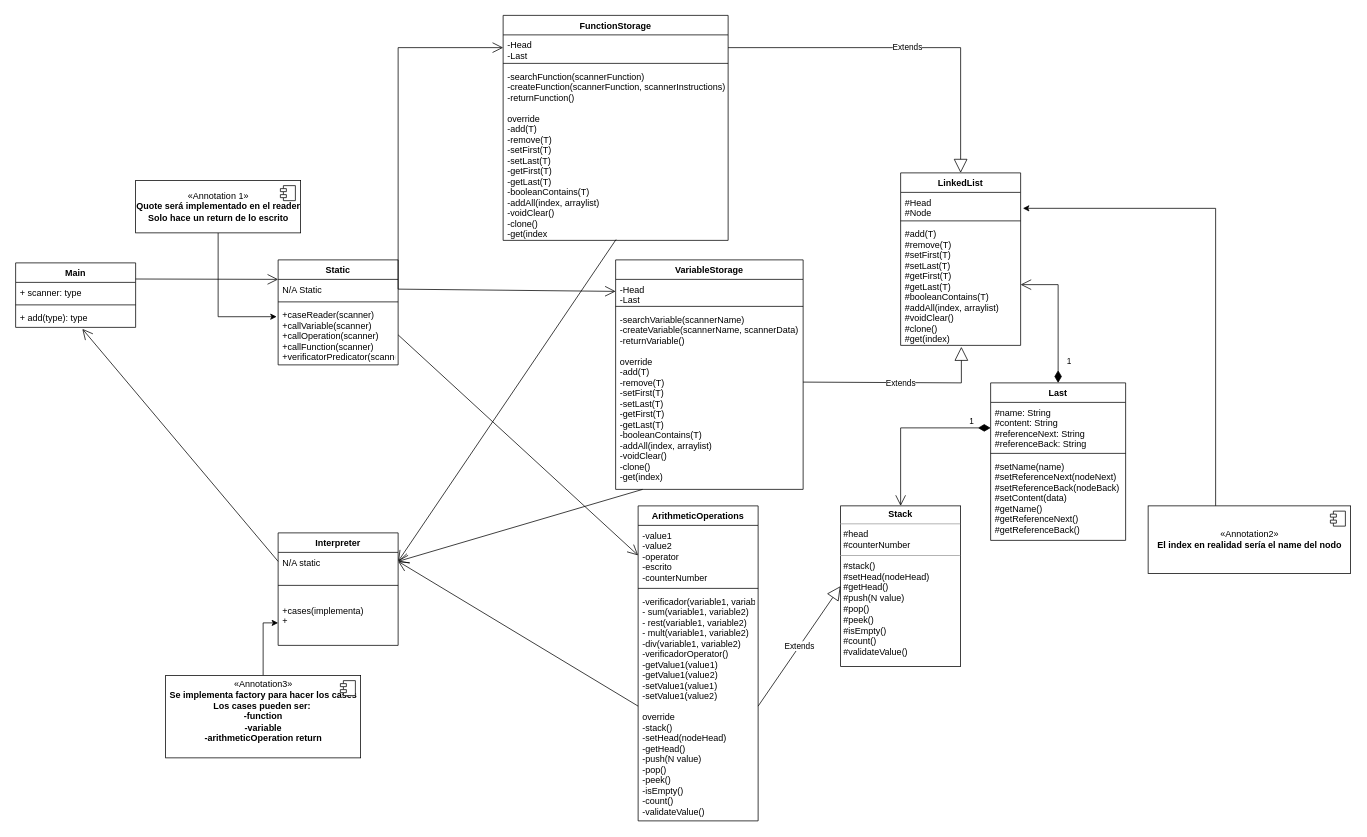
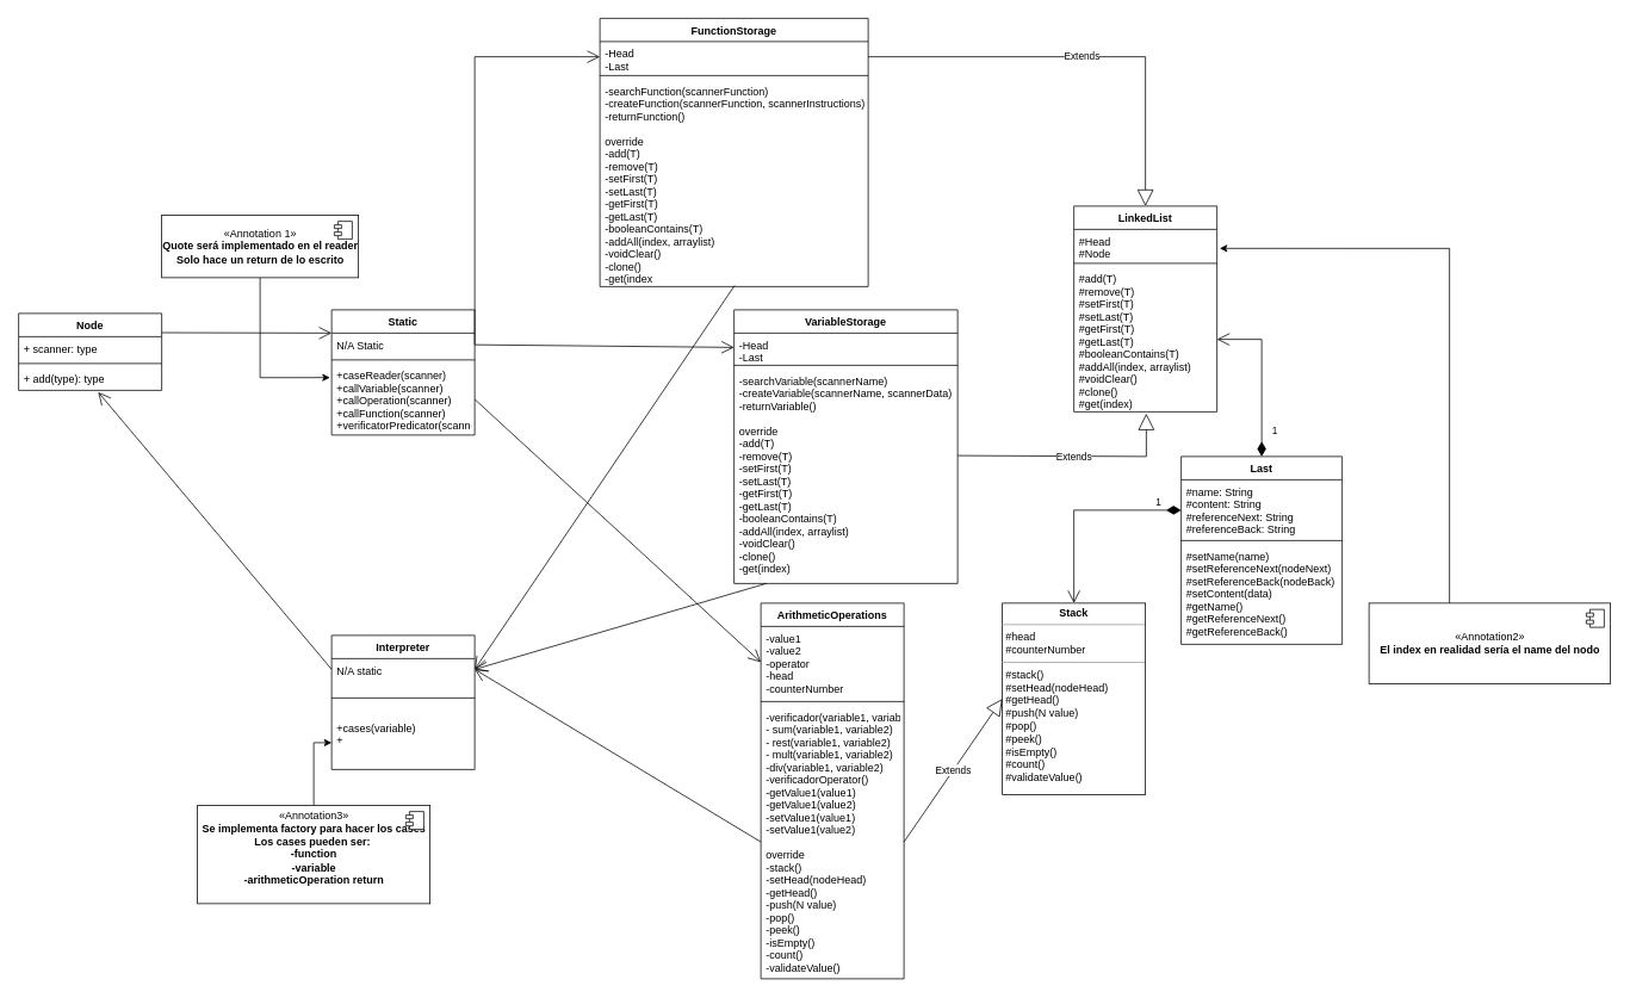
  <mxCell id="0" />
  <mxCell id="1" parent="0" />
- <mxCell id="2" value="Main&#10;" style="swimlane;fontStyle=1;align=center;verticalAlign=top;childLayout=stackLayout;horizontal=1;startSize=26;horizontalStack=0;resizeParent=1;resizeParentMax=0;resizeLast=0;collapsible=1;marginBottom=0;" parent="1" vertex="1"><mxGeometry x="20" y="350" width="160" height="86" as="geometry" /></mxCell>
+ <mxCell id="2" value="Node&#10;" style="swimlane;fontStyle=1;align=center;verticalAlign=top;childLayout=stackLayout;horizontal=1;startSize=26;horizontalStack=0;resizeParent=1;resizeParentMax=0;resizeLast=0;collapsible=1;marginBottom=0;" parent="1" vertex="1"><mxGeometry x="20" y="350" width="160" height="86" as="geometry" /></mxCell>
  <mxCell id="3" value="+ scanner: type" style="text;strokeColor=none;fillColor=none;align=left;verticalAlign=top;spacingLeft=4;spacingRight=4;overflow=hidden;rotatable=0;points=[[0,0.5],[1,0.5]];portConstraint=eastwest;" parent="2" vertex="1"><mxGeometry y="26" width="160" height="26" as="geometry" /></mxCell>
  <mxCell id="4" value="" style="line;strokeWidth=1;fillColor=none;align=left;verticalAlign=middle;spacingTop=-1;spacingLeft=3;spacingRight=3;rotatable=0;labelPosition=right;points=[];portConstraint=eastwest;" parent="2" vertex="1"><mxGeometry y="52" width="160" height="8" as="geometry" /></mxCell>
  <mxCell id="5" value="+ add(type): type" style="text;strokeColor=none;fillColor=none;align=left;verticalAlign=top;spacingLeft=4;spacingRight=4;overflow=hidden;rotatable=0;points=[[0,0.5],[1,0.5]];portConstraint=eastwest;" parent="2" vertex="1"><mxGeometry y="60" width="160" height="26" as="geometry" /></mxCell>
  <mxCell id="6" value="Static&#10;" style="swimlane;fontStyle=1;align=center;verticalAlign=top;childLayout=stackLayout;horizontal=1;startSize=26;horizontalStack=0;resizeParent=1;resizeParentMax=0;resizeLast=0;collapsible=1;marginBottom=0;" parent="1" vertex="1"><mxGeometry x="370" y="346" width="160" height="140" as="geometry" /></mxCell>
  <mxCell id="7" value="" style="endArrow=open;endFill=1;endSize=12;html=1;rounded=0;exitX=1;exitY=0.25;exitDx=0;exitDy=0;" parent="6" source="2" edge="1"><mxGeometry width="160" relative="1" as="geometry"><mxPoint x="-160" y="26" as="sourcePoint" /><mxPoint y="26" as="targetPoint" /></mxGeometry></mxCell>
  <mxCell id="8" value="N/A Static" style="text;strokeColor=none;fillColor=none;align=left;verticalAlign=top;spacingLeft=4;spacingRight=4;overflow=hidden;rotatable=0;points=[[0,0.5],[1,0.5]];portConstraint=eastwest;" parent="6" vertex="1"><mxGeometry y="26" width="160" height="26" as="geometry" /></mxCell>
  <mxCell id="9" value="" style="line;strokeWidth=1;fillColor=none;align=left;verticalAlign=middle;spacingTop=-1;spacingLeft=3;spacingRight=3;rotatable=0;labelPosition=right;points=[];portConstraint=eastwest;" parent="6" vertex="1"><mxGeometry y="52" width="160" height="8" as="geometry" /></mxCell>
  <mxCell id="10" value="+caseReader(scanner)&#10;+callVariable(scanner)&#10;+callOperation(scanner)&#10;+callFunction(scanner)&#10;+verificatorPredicator(scanner)&#10;" style="text;strokeColor=none;fillColor=none;align=left;verticalAlign=top;spacingLeft=4;spacingRight=4;overflow=hidden;rotatable=0;points=[[0,0.5],[1,0.5]];portConstraint=eastwest;" parent="6" vertex="1"><mxGeometry y="60" width="160" height="80" as="geometry" /></mxCell>
  <mxCell id="11" value="VariableStorage" style="swimlane;fontStyle=1;align=center;verticalAlign=top;childLayout=stackLayout;horizontal=1;startSize=26;horizontalStack=0;resizeParent=1;resizeParentMax=0;resizeLast=0;collapsible=1;marginBottom=0;" parent="1" vertex="1"><mxGeometry x="820" y="346" width="250" height="306" as="geometry" /></mxCell>
  <mxCell id="12" value="-Head&#10;-Last" style="text;strokeColor=none;fillColor=none;align=left;verticalAlign=top;spacingLeft=4;spacingRight=4;overflow=hidden;rotatable=0;points=[[0,0.5],[1,0.5]];portConstraint=eastwest;" parent="11" vertex="1"><mxGeometry y="26" width="250" height="32" as="geometry" /></mxCell>
  <mxCell id="13" value="" style="line;strokeWidth=1;fillColor=none;align=left;verticalAlign=middle;spacingTop=-1;spacingLeft=3;spacingRight=3;rotatable=0;labelPosition=right;points=[];portConstraint=eastwest;" parent="11" vertex="1"><mxGeometry y="58" width="250" height="8" as="geometry" /></mxCell>
  <mxCell id="14" value="-searchVariable(scannerName)&#10;-createVariable(scannerName, scannerData)&#10;-returnVariable()&#10;&#10;override&#10;-add(T)&#10;-remove(T)&#10;-setFirst(T)&#10;-setLast(T)&#10;-getFirst(T)&#10;-getLast(T)&#10;-booleanContains(T)&#10;-addAll(index, arraylist)&#10;-voidClear()&#10;-clone()&#10;-get(index)&#10;" style="text;strokeColor=none;fillColor=none;align=left;verticalAlign=top;spacingLeft=4;spacingRight=4;overflow=hidden;rotatable=0;points=[[0,0.5],[1,0.5]];portConstraint=eastwest;" parent="11" vertex="1"><mxGeometry y="66" width="250" height="240" as="geometry" /></mxCell>
  <mxCell id="15" value="ArithmeticOperations" style="swimlane;fontStyle=1;align=center;verticalAlign=top;childLayout=stackLayout;horizontal=1;startSize=26;horizontalStack=0;resizeParent=1;resizeParentMax=0;resizeLast=0;collapsible=1;marginBottom=0;" parent="1" vertex="1"><mxGeometry x="850" y="674" width="160" height="420" as="geometry" /></mxCell>
- <mxCell id="16" value="-value1&#10;-value2&#10;-operator&#10;-escrito&#10;-counterNumber" style="text;strokeColor=none;fillColor=none;align=left;verticalAlign=top;spacingLeft=4;spacingRight=4;overflow=hidden;rotatable=0;points=[[0,0.5],[1,0.5]];portConstraint=eastwest;" parent="15" vertex="1"><mxGeometry y="26" width="160" height="80" as="geometry" /></mxCell>
+ <mxCell id="16" value="-value1&#10;-value2&#10;-operator&#10;-head&#10;-counterNumber" style="text;strokeColor=none;fillColor=none;align=left;verticalAlign=top;spacingLeft=4;spacingRight=4;overflow=hidden;rotatable=0;points=[[0,0.5],[1,0.5]];portConstraint=eastwest;" parent="15" vertex="1"><mxGeometry y="26" width="160" height="80" as="geometry" /></mxCell>
  <mxCell id="17" value="" style="line;strokeWidth=1;fillColor=none;align=left;verticalAlign=middle;spacingTop=-1;spacingLeft=3;spacingRight=3;rotatable=0;labelPosition=right;points=[];portConstraint=eastwest;" parent="15" vertex="1"><mxGeometry y="106" width="160" height="8" as="geometry" /></mxCell>
  <mxCell id="18" value="-verificador(variable1, variable2, symbol)&#10;- sum(variable1, variable2)&#10;- rest(variable1, variable2)&#10;- mult(variable1, variable2)&#10;-div(variable1, variable2)&#10;-verificadorOperator()&#10;-getValue1(value1)&#10;-getValue1(value2)&#10;-setValue1(value1)&#10;-setValue1(value2)&#10;&#10;override&#10;-stack()&#10;-setHead(nodeHead)&#10;-getHead()&#10;-push(N value)&#10;-pop()&#10;-peek()&#10;-isEmpty()&#10;-count()&#10;-validateValue()&#10;" style="text;strokeColor=none;fillColor=none;align=left;verticalAlign=top;spacingLeft=4;spacingRight=4;overflow=hidden;rotatable=0;points=[[0,0.5],[1,0.5]];portConstraint=eastwest;" parent="15" vertex="1"><mxGeometry y="114" width="160" height="306" as="geometry" /></mxCell>
  <mxCell id="19" value="Interpreter" style="swimlane;fontStyle=1;align=center;verticalAlign=top;childLayout=stackLayout;horizontal=1;startSize=26;horizontalStack=0;resizeParent=1;resizeParentMax=0;resizeLast=0;collapsible=1;marginBottom=0;" parent="1" vertex="1"><mxGeometry x="370" y="710" width="160" height="150" as="geometry" /></mxCell>
  <mxCell id="20" value="N/A static" style="text;strokeColor=none;fillColor=none;align=left;verticalAlign=top;spacingLeft=4;spacingRight=4;overflow=hidden;rotatable=0;points=[[0,0.5],[1,0.5]];portConstraint=eastwest;" parent="19" vertex="1"><mxGeometry y="26" width="160" height="24" as="geometry" /></mxCell>
  <mxCell id="21" value="" style="line;strokeWidth=1;fillColor=none;align=left;verticalAlign=middle;spacingTop=-1;spacingLeft=3;spacingRight=3;rotatable=0;labelPosition=right;points=[];portConstraint=eastwest;" parent="19" vertex="1"><mxGeometry y="50" width="160" height="40" as="geometry" /></mxCell>
- <mxCell id="22" value="+cases(implementa)&#10;+" style="text;strokeColor=none;fillColor=none;align=left;verticalAlign=top;spacingLeft=4;spacingRight=4;overflow=hidden;rotatable=0;points=[[0,0.5],[1,0.5]];portConstraint=eastwest;" parent="19" vertex="1"><mxGeometry y="90" width="160" height="60" as="geometry" /></mxCell>
+ <mxCell id="22" value="+cases(variable)&#10;+" style="text;strokeColor=none;fillColor=none;align=left;verticalAlign=top;spacingLeft=4;spacingRight=4;overflow=hidden;rotatable=0;points=[[0,0.5],[1,0.5]];portConstraint=eastwest;" parent="19" vertex="1"><mxGeometry y="90" width="160" height="60" as="geometry" /></mxCell>
  <mxCell id="23" value="LinkedList" style="swimlane;fontStyle=1;align=center;verticalAlign=top;childLayout=stackLayout;horizontal=1;startSize=26;horizontalStack=0;resizeParent=1;resizeParentMax=0;resizeLast=0;collapsible=1;marginBottom=0;" parent="1" vertex="1"><mxGeometry x="1200" y="230" width="160" height="230" as="geometry" /></mxCell>
  <mxCell id="24" value="#Head&#10;#Node&#10;" style="text;strokeColor=none;fillColor=none;align=left;verticalAlign=top;spacingLeft=4;spacingRight=4;overflow=hidden;rotatable=0;points=[[0,0.5],[1,0.5]];portConstraint=eastwest;" parent="23" vertex="1"><mxGeometry y="26" width="160" height="34" as="geometry" /></mxCell>
  <mxCell id="25" value="" style="line;strokeWidth=1;fillColor=none;align=left;verticalAlign=middle;spacingTop=-1;spacingLeft=3;spacingRight=3;rotatable=0;labelPosition=right;points=[];portConstraint=eastwest;" parent="23" vertex="1"><mxGeometry y="60" width="160" height="8" as="geometry" /></mxCell>
  <mxCell id="26" value="#add(T)&#10;#remove(T)&#10;#setFirst(T)&#10;#setLast(T)&#10;#getFirst(T)&#10;#getLast(T)&#10;#booleanContains(T)&#10;#addAll(index, arraylist)&#10;#voidClear()&#10;#clone()&#10;#get(index)" style="text;strokeColor=none;fillColor=none;align=left;verticalAlign=top;spacingLeft=4;spacingRight=4;overflow=hidden;rotatable=0;points=[[0,0.5],[1,0.5]];portConstraint=eastwest;" parent="23" vertex="1"><mxGeometry y="68" width="160" height="162" as="geometry" /></mxCell>
  <mxCell id="27" value="Extends" style="endArrow=block;endSize=16;endFill=0;html=1;rounded=0;entryX=0.5;entryY=0;entryDx=0;entryDy=0;exitX=1;exitY=0.5;exitDx=0;exitDy=0;" parent="1" source="47" target="23" edge="1"><mxGeometry width="160" relative="1" as="geometry"><mxPoint x="660" y="120" as="sourcePoint" /><mxPoint x="820" y="120" as="targetPoint" /><Array as="points"><mxPoint x="1280" y="63" /></Array></mxGeometry></mxCell>
  <mxCell id="28" value="Extends" style="endArrow=block;endSize=16;endFill=0;html=1;rounded=0;exitX=1;exitY=0.404;exitDx=0;exitDy=0;exitPerimeter=0;entryX=0.506;entryY=1.012;entryDx=0;entryDy=0;entryPerimeter=0;" parent="1" source="14" target="26" edge="1"><mxGeometry width="160" relative="1" as="geometry"><mxPoint x="870" y="500" as="sourcePoint" /><mxPoint x="1030" y="500" as="targetPoint" /><Array as="points"><mxPoint x="1281" y="510" /></Array></mxGeometry></mxCell>
  <mxCell id="29" value="" style="endArrow=open;endFill=1;endSize=12;html=1;rounded=0;entryX=0;entryY=0.5;entryDx=0;entryDy=0;exitX=1;exitY=0.5;exitDx=0;exitDy=0;" parent="1" source="8" target="47" edge="1"><mxGeometry width="160" relative="1" as="geometry"><mxPoint x="580" y="360" as="sourcePoint" /><mxPoint x="740" y="360" as="targetPoint" /><Array as="points"><mxPoint x="530" y="63" /></Array></mxGeometry></mxCell>
  <mxCell id="30" value="" style="endArrow=open;endFill=1;endSize=12;html=1;rounded=0;entryX=0;entryY=0.5;entryDx=0;entryDy=0;exitX=1;exitY=0.5;exitDx=0;exitDy=0;" parent="1" source="10" target="16" edge="1"><mxGeometry width="160" relative="1" as="geometry"><mxPoint x="540" y="395" as="sourcePoint" /><mxPoint x="777" y="261" as="targetPoint" /></mxGeometry></mxCell>
  <mxCell id="31" value="" style="endArrow=open;endFill=1;endSize=12;html=1;rounded=0;entryX=0;entryY=0.5;entryDx=0;entryDy=0;exitX=1;exitY=0.5;exitDx=0;exitDy=0;" parent="1" source="8" target="12" edge="1"><mxGeometry width="160" relative="1" as="geometry"><mxPoint x="550" y="405" as="sourcePoint" /><mxPoint x="787" y="271" as="targetPoint" /></mxGeometry></mxCell>
  <mxCell id="32" value="Last" style="swimlane;fontStyle=1;align=center;verticalAlign=top;childLayout=stackLayout;horizontal=1;startSize=26;horizontalStack=0;resizeParent=1;resizeParentMax=0;resizeLast=0;collapsible=1;marginBottom=0;" parent="1" vertex="1"><mxGeometry x="1320" y="510" width="180" height="210" as="geometry" /></mxCell>
  <mxCell id="33" value="#name: String&#10;#content: String&#10;#referenceNext: String&#10;#referenceBack: String" style="text;strokeColor=none;fillColor=none;align=left;verticalAlign=top;spacingLeft=4;spacingRight=4;overflow=hidden;rotatable=0;points=[[0,0.5],[1,0.5]];portConstraint=eastwest;" parent="32" vertex="1"><mxGeometry y="26" width="180" height="64" as="geometry" /></mxCell>
  <mxCell id="34" value="" style="line;strokeWidth=1;fillColor=none;align=left;verticalAlign=middle;spacingTop=-1;spacingLeft=3;spacingRight=3;rotatable=0;labelPosition=right;points=[];portConstraint=eastwest;" parent="32" vertex="1"><mxGeometry y="90" width="180" height="8" as="geometry" /></mxCell>
  <mxCell id="35" value="#setName(name)&#10;#setReferenceNext(nodeNext)&#10;#setReferenceBack(nodeBack)&#10;#setContent(data)&#10;#getName()&#10;#getReferenceNext()&#10;#getReferenceBack()" style="text;strokeColor=none;fillColor=none;align=left;verticalAlign=top;spacingLeft=4;spacingRight=4;overflow=hidden;rotatable=0;points=[[0,0.5],[1,0.5]];portConstraint=eastwest;" parent="32" vertex="1"><mxGeometry y="98" width="180" height="112" as="geometry" /></mxCell>
  <mxCell id="36" value="1" style="endArrow=open;html=1;endSize=12;startArrow=diamondThin;startSize=14;startFill=1;edgeStyle=orthogonalEdgeStyle;align=left;verticalAlign=bottom;rounded=0;exitX=0.5;exitY=0;exitDx=0;exitDy=0;entryX=1;entryY=0.5;entryDx=0;entryDy=0;" parent="1" source="32" target="26" edge="1"><mxGeometry x="-0.779" y="-10" relative="1" as="geometry"><mxPoint x="1370" y="470" as="sourcePoint" /><mxPoint x="1530" y="470" as="targetPoint" /><mxPoint as="offset" /></mxGeometry></mxCell>
  <mxCell id="37" value="&lt;p style=&quot;margin: 0px ; margin-top: 4px ; text-align: center&quot;&gt;&lt;b&gt;Stack&lt;/b&gt;&lt;/p&gt;&lt;hr size=&quot;1&quot;&gt;&lt;p style=&quot;margin: 0px ; margin-left: 4px&quot;&gt;#head&lt;/p&gt;&lt;p style=&quot;margin: 0px ; margin-left: 4px&quot;&gt;#counterNumber&lt;/p&gt;&lt;hr size=&quot;1&quot;&gt;&lt;p style=&quot;margin: 0px ; margin-left: 4px&quot;&gt;#stack()&lt;/p&gt;&lt;p style=&quot;margin: 0px ; margin-left: 4px&quot;&gt;#setHead(nodeHead)&lt;/p&gt;&lt;p style=&quot;margin: 0px ; margin-left: 4px&quot;&gt;#getHead()&lt;/p&gt;&lt;p style=&quot;margin: 0px ; margin-left: 4px&quot;&gt;#push(N value)&lt;/p&gt;&lt;p style=&quot;margin: 0px ; margin-left: 4px&quot;&gt;#pop()&lt;/p&gt;&lt;p style=&quot;margin: 0px ; margin-left: 4px&quot;&gt;#peek()&lt;/p&gt;&lt;p style=&quot;margin: 0px ; margin-left: 4px&quot;&gt;#isEmpty()&lt;/p&gt;&lt;p style=&quot;margin: 0px ; margin-left: 4px&quot;&gt;#count()&lt;/p&gt;&lt;p style=&quot;margin: 0px ; margin-left: 4px&quot;&gt;#validateValue()&lt;/p&gt;&lt;p style=&quot;margin: 0px ; margin-left: 4px&quot;&gt;&lt;br&gt;&lt;/p&gt;" style="verticalAlign=top;align=left;overflow=fill;fontSize=12;fontFamily=Helvetica;html=1;" parent="1" vertex="1"><mxGeometry x="1120" y="674" width="160" height="214" as="geometry" /></mxCell>
  <mxCell id="38" value="1" style="endArrow=open;html=1;endSize=12;startArrow=diamondThin;startSize=14;startFill=1;edgeStyle=orthogonalEdgeStyle;align=left;verticalAlign=bottom;rounded=0;entryX=0.5;entryY=0;entryDx=0;entryDy=0;" parent="1" target="37" edge="1"><mxGeometry x="-0.732" relative="1" as="geometry"><mxPoint x="1320" y="570" as="sourcePoint" /><mxPoint x="1310" y="393" as="targetPoint" /><Array as="points"><mxPoint x="1200" y="570" /></Array><mxPoint as="offset" /></mxGeometry></mxCell>
  <mxCell id="39" value="" style="endArrow=open;endFill=1;endSize=12;html=1;rounded=0;entryX=0.556;entryY=1.077;entryDx=0;entryDy=0;exitX=0;exitY=0.5;exitDx=0;exitDy=0;entryPerimeter=0;" parent="1" source="20" target="5" edge="1"><mxGeometry width="160" relative="1" as="geometry"><mxPoint x="560" y="471" as="sourcePoint" /><mxPoint x="1060" y="639" as="targetPoint" /></mxGeometry></mxCell>
  <mxCell id="40" value="" style="endArrow=open;endFill=1;endSize=12;html=1;rounded=0;entryX=1;entryY=0.5;entryDx=0;entryDy=0;exitX=0;exitY=0.5;exitDx=0;exitDy=0;" parent="1" source="18" target="20" edge="1"><mxGeometry width="160" relative="1" as="geometry"><mxPoint x="570" y="481" as="sourcePoint" /><mxPoint x="1070" y="649" as="targetPoint" /></mxGeometry></mxCell>
  <mxCell id="41" value="" style="endArrow=open;endFill=1;endSize=12;html=1;rounded=0;entryX=1;entryY=0.5;entryDx=0;entryDy=0;exitX=0.144;exitY=1;exitDx=0;exitDy=0;exitPerimeter=0;" parent="1" source="14" target="20" edge="1"><mxGeometry width="160" relative="1" as="geometry"><mxPoint x="945" y="470" as="sourcePoint" /><mxPoint x="560" y="759" as="targetPoint" /></mxGeometry></mxCell>
  <mxCell id="42" value="" style="endArrow=open;endFill=1;endSize=12;html=1;rounded=0;entryX=1;entryY=0.5;entryDx=0;entryDy=0;exitX=0.502;exitY=0.995;exitDx=0;exitDy=0;exitPerimeter=0;" parent="1" source="49" target="20" edge="1"><mxGeometry width="160" relative="1" as="geometry"><mxPoint x="1230" y="490" as="sourcePoint" /><mxPoint x="570" y="769" as="targetPoint" /></mxGeometry></mxCell>
  <mxCell id="43" style="edgeStyle=orthogonalEdgeStyle;rounded=0;orthogonalLoop=1;jettySize=auto;html=1;entryX=-0.012;entryY=0.197;entryDx=0;entryDy=0;entryPerimeter=0;" parent="1" source="44" target="10" edge="1"><mxGeometry relative="1" as="geometry" /></mxCell>
  <mxCell id="44" value="«Annotation 1»&lt;br&gt;&lt;b&gt;Quote será implementado en el reader&lt;br&gt;Solo hace un return de lo escrito&lt;br&gt;&lt;/b&gt;" style="html=1;dropTarget=0;" parent="1" vertex="1"><mxGeometry x="180" y="240" width="220" height="70" as="geometry" /></mxCell>
  <mxCell id="45" value="" style="shape=module;jettyWidth=8;jettyHeight=4;" parent="44" vertex="1"><mxGeometry x="1" width="20" height="20" relative="1" as="geometry"><mxPoint x="-27" y="7" as="offset" /></mxGeometry></mxCell>
  <mxCell id="46" value="FunctionStorage" style="swimlane;fontStyle=1;align=center;verticalAlign=top;childLayout=stackLayout;horizontal=1;startSize=26;horizontalStack=0;resizeParent=1;resizeParentMax=0;resizeLast=0;collapsible=1;marginBottom=0;" parent="1" vertex="1"><mxGeometry x="670" y="20" width="300" height="300" as="geometry" /></mxCell>
  <mxCell id="47" value="-Head&#10;-Last" style="text;strokeColor=none;fillColor=none;align=left;verticalAlign=top;spacingLeft=4;spacingRight=4;overflow=hidden;rotatable=0;points=[[0,0.5],[1,0.5]];portConstraint=eastwest;" parent="46" vertex="1"><mxGeometry y="26" width="300" height="34" as="geometry" /></mxCell>
  <mxCell id="48" value="" style="line;strokeWidth=1;fillColor=none;align=left;verticalAlign=middle;spacingTop=-1;spacingLeft=3;spacingRight=3;rotatable=0;labelPosition=right;points=[];portConstraint=eastwest;" parent="46" vertex="1"><mxGeometry y="60" width="300" height="8" as="geometry" /></mxCell>
  <mxCell id="49" value="-searchFunction(scannerFunction)&#10;-createFunction(scannerFunction, scannerInstructions)&#10;-returnFunction()&#10;&#10;override&#10;-add(T)&#10;-remove(T)&#10;-setFirst(T)&#10;-setLast(T)&#10;-getFirst(T)&#10;-getLast(T)&#10;-booleanContains(T)&#10;-addAll(index, arraylist)&#10;-voidClear()&#10;-clone()&#10;-get(index&#10;" style="text;strokeColor=none;fillColor=none;align=left;verticalAlign=top;spacingLeft=4;spacingRight=4;overflow=hidden;rotatable=0;points=[[0,0.5],[1,0.5]];portConstraint=eastwest;" parent="46" vertex="1"><mxGeometry y="68" width="300" height="232" as="geometry" /></mxCell>
  <mxCell id="50" style="edgeStyle=orthogonalEdgeStyle;rounded=0;orthogonalLoop=1;jettySize=auto;html=1;entryX=1.019;entryY=0.625;entryDx=0;entryDy=0;entryPerimeter=0;" parent="1" source="51" target="24" edge="1"><mxGeometry relative="1" as="geometry"><mxPoint x="1580" y="300" as="targetPoint" /><Array as="points"><mxPoint x="1620" y="277" /></Array></mxGeometry></mxCell>
  <mxCell id="51" value="«Annotation2»&lt;br&gt;&lt;b&gt;El index en realidad sería el name del nodo&lt;/b&gt;" style="html=1;dropTarget=0;" parent="1" vertex="1"><mxGeometry x="1530" y="674" width="270" height="90" as="geometry" /></mxCell>
  <mxCell id="52" value="" style="shape=module;jettyWidth=8;jettyHeight=4;" parent="51" vertex="1"><mxGeometry x="1" width="20" height="20" relative="1" as="geometry"><mxPoint x="-27" y="7" as="offset" /></mxGeometry></mxCell>
  <mxCell id="53" value="Extends" style="endArrow=block;endSize=16;endFill=0;html=1;rounded=0;entryX=0;entryY=0.5;entryDx=0;entryDy=0;exitX=1;exitY=0.5;exitDx=0;exitDy=0;" parent="1" source="18" target="37" edge="1"><mxGeometry width="160" relative="1" as="geometry"><mxPoint x="760" y="710" as="sourcePoint" /><mxPoint x="920" y="710" as="targetPoint" /></mxGeometry></mxCell>
  <mxCell id="54" style="edgeStyle=orthogonalEdgeStyle;rounded=0;orthogonalLoop=1;jettySize=auto;html=1;entryX=0;entryY=0.5;entryDx=0;entryDy=0;" parent="1" source="55" target="22" edge="1"><mxGeometry relative="1" as="geometry" /></mxCell>
  <mxCell id="55" value="«Annotation3»&lt;br&gt;&lt;b&gt;Se implementa factory para hacer los cases&lt;br&gt;Los cases pueden ser:&amp;nbsp;&lt;br&gt;-function&lt;br&gt;-variable&lt;br&gt;-arithmeticOperation return&lt;br&gt;&lt;br&gt;&lt;/b&gt;" style="html=1;dropTarget=0;" parent="1" vertex="1"><mxGeometry x="220" y="900" width="260" height="110" as="geometry" /></mxCell>
  <mxCell id="56" value="" style="shape=module;jettyWidth=8;jettyHeight=4;" parent="55" vertex="1"><mxGeometry x="1" width="20" height="20" relative="1" as="geometry"><mxPoint x="-27" y="7" as="offset" /></mxGeometry></mxCell>
